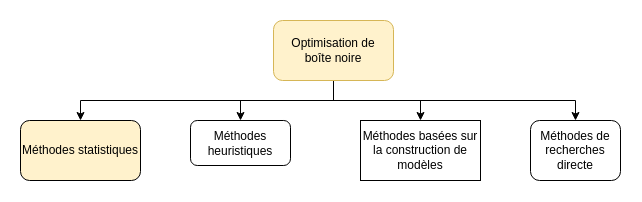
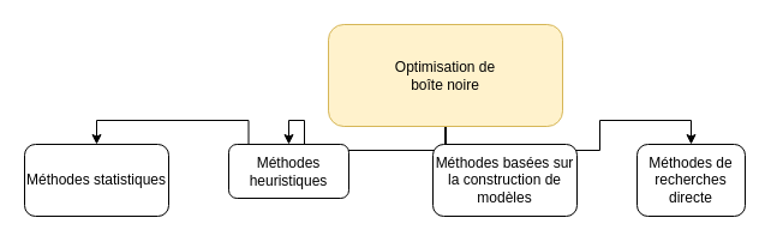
  <mxCell id="0" />
  <mxCell id="1" parent="0" />
  <mxCell id="2" style="edgeStyle=orthogonalEdgeStyle;rounded=0;orthogonalLoop=1;jettySize=auto;html=1;exitX=0.5;exitY=1;exitDx=0;exitDy=0;entryX=0.5;entryY=0;entryDx=0;entryDy=0;" edge="1" parent="1" source="6" target="7"><mxGeometry relative="1" as="geometry" /></mxCell>
  <mxCell id="3" style="edgeStyle=orthogonalEdgeStyle;rounded=0;orthogonalLoop=1;jettySize=auto;html=1;exitX=0.5;exitY=1;exitDx=0;exitDy=0;entryX=0.5;entryY=0;entryDx=0;entryDy=0;" edge="1" parent="1" source="6" target="10"><mxGeometry relative="1" as="geometry" /></mxCell>
  <mxCell id="4" style="edgeStyle=orthogonalEdgeStyle;rounded=0;orthogonalLoop=1;jettySize=auto;html=1;exitX=0.5;exitY=1;exitDx=0;exitDy=0;entryX=0.5;entryY=0;entryDx=0;entryDy=0;" edge="1" parent="1" source="6" target="8"><mxGeometry relative="1" as="geometry" /></mxCell>
  <mxCell id="5" style="edgeStyle=orthogonalEdgeStyle;rounded=0;orthogonalLoop=1;jettySize=auto;html=1;exitX=0.5;exitY=1;exitDx=0;exitDy=0;" edge="1" parent="1" source="6" target="9"><mxGeometry relative="1" as="geometry" /></mxCell>
- <mxCell id="6" value="&lt;div&gt;Optimisation de &lt;br&gt;&lt;/div&gt;&lt;div&gt;boîte noire&lt;/div&gt;" style="rounded=1;whiteSpace=wrap;html=1;fillColor=#fff2cc;strokeColor=#d6b656;" vertex="1" parent="1"><mxGeometry x="273" y="20" width="120" height="60" as="geometry" /></mxCell>
- <mxCell id="7" value="Méthodes statistiques" style="rounded=1;whiteSpace=wrap;html=1;fillColor=#fff2cc;" vertex="1" parent="1"><mxGeometry x="20" y="120" width="120" height="60" as="geometry" /></mxCell>
- <mxCell id="8" value="Méthodes basées sur la construction de modèles" style="whiteSpace=wrap;html=1;rounded=0;" vertex="1" parent="1"><mxGeometry x="360" y="120" width="120" height="60" as="geometry" /></mxCell>
+ <mxCell id="6" value="&lt;div&gt;Optimisation de &lt;br&gt;&lt;/div&gt;&lt;div&gt;boîte noire&lt;/div&gt;" style="rounded=1;whiteSpace=wrap;html=1;fillColor=#fff2cc;strokeColor=#d6b656;" vertex="1" parent="1"><mxGeometry x="273" y="20" width="195" height="85" as="geometry" /></mxCell>
+ <mxCell id="7" value="Méthodes statistiques" style="rounded=1;whiteSpace=wrap;html=1;" vertex="1" parent="1"><mxGeometry x="20" y="120" width="120" height="60" as="geometry" /></mxCell>
+ <mxCell id="8" value="Méthodes basées sur la construction de modèles" style="rounded=1;whiteSpace=wrap;html=1;" vertex="1" parent="1"><mxGeometry x="360" y="120" width="120" height="60" as="geometry" /></mxCell>
  <mxCell id="9" value="Méthodes de recherches directe" style="rounded=1;whiteSpace=wrap;html=1;" vertex="1" parent="1"><mxGeometry x="530" y="120" width="90" height="60" as="geometry" /></mxCell>
  <mxCell id="10" value="Méthodes heuristiques" style="rounded=1;whiteSpace=wrap;html=1;" vertex="1" parent="1"><mxGeometry x="190" y="120" width="100" height="45" as="geometry" /></mxCell>
